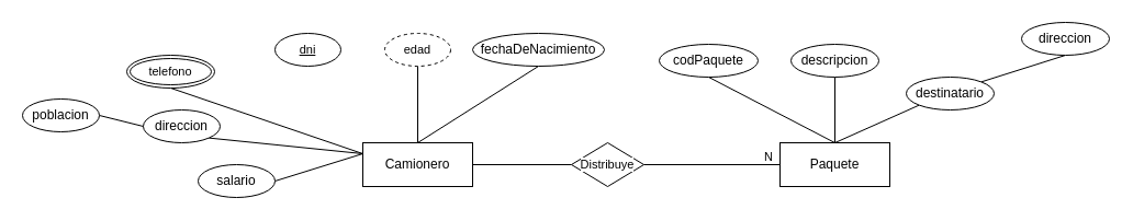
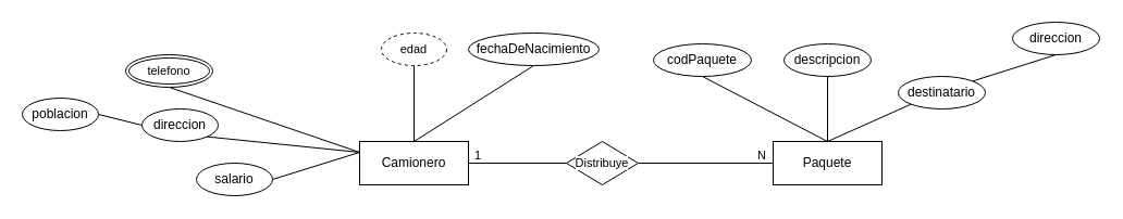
  <mxCell id="0" />
  <mxCell id="1" parent="0" />
  <mxCell id="2" style="edgeStyle=none;shape=connector;rounded=0;orthogonalLoop=1;jettySize=auto;html=1;exitX=0.5;exitY=0;exitDx=0;exitDy=0;strokeColor=default;align=center;verticalAlign=middle;fontFamily=Helvetica;fontSize=11;fontColor=default;labelBackgroundColor=default;endArrow=none;" edge="1" parent="1" source="5"><mxGeometry relative="1" as="geometry"><mxPoint x="380" y="60" as="targetPoint" /></mxGeometry></mxCell>
  <mxCell id="3" style="edgeStyle=none;shape=connector;rounded=0;orthogonalLoop=1;jettySize=auto;html=1;exitX=0.5;exitY=0;exitDx=0;exitDy=0;entryX=0.5;entryY=1;entryDx=0;entryDy=0;strokeColor=default;align=center;verticalAlign=middle;fontFamily=Helvetica;fontSize=11;fontColor=default;labelBackgroundColor=default;endArrow=none;" edge="1" parent="1" source="5" target="7"><mxGeometry relative="1" as="geometry" /></mxCell>
  <mxCell id="4" style="edgeStyle=none;shape=connector;rounded=0;orthogonalLoop=1;jettySize=auto;html=1;exitX=1;exitY=0.5;exitDx=0;exitDy=0;entryX=0;entryY=0.5;entryDx=0;entryDy=0;strokeColor=default;align=center;verticalAlign=middle;fontFamily=Helvetica;fontSize=11;fontColor=default;labelBackgroundColor=default;endArrow=none;" edge="1" parent="1" source="27" target="6"><mxGeometry relative="1" as="geometry" /></mxCell>
  <mxCell id="5" value="Camionero" style="whiteSpace=wrap;html=1;align=center;" vertex="1" parent="1"><mxGeometry x="330" y="130" width="100" height="40" as="geometry" /></mxCell>
  <mxCell id="6" value="Paquete" style="whiteSpace=wrap;html=1;align=center;" vertex="1" parent="1"><mxGeometry x="710" y="130" width="100" height="40" as="geometry" /></mxCell>
  <mxCell id="7" value="fechaDeNacimiento" style="ellipse;whiteSpace=wrap;html=1;align=center;" vertex="1" parent="1"><mxGeometry x="430" y="30" width="120" height="30" as="geometry" /></mxCell>
- <mxCell id="8" value="dni" style="ellipse;whiteSpace=wrap;html=1;align=center;fontStyle=4;fontFamily=Helvetica;fontSize=11;fontColor=default;labelBackgroundColor=default;" vertex="1" parent="1"><mxGeometry x="250" y="30" width="60" height="30" as="geometry" /></mxCell>
  <mxCell id="9" value="edad" style="ellipse;whiteSpace=wrap;html=1;align=center;dashed=1;fontFamily=Helvetica;fontSize=11;fontColor=default;labelBackgroundColor=default;" vertex="1" parent="1"><mxGeometry x="350" y="30" width="60" height="30" as="geometry" /></mxCell>
  <mxCell id="10" style="edgeStyle=none;shape=connector;rounded=0;orthogonalLoop=1;jettySize=auto;html=1;exitX=0.5;exitY=1;exitDx=0;exitDy=0;entryX=0;entryY=0.25;entryDx=0;entryDy=0;strokeColor=default;align=center;verticalAlign=middle;fontFamily=Helvetica;fontSize=11;fontColor=default;labelBackgroundColor=default;endArrow=none;" edge="1" parent="1" source="11" target="5"><mxGeometry relative="1" as="geometry" /></mxCell>
  <mxCell id="11" value="telefono" style="ellipse;shape=doubleEllipse;margin=3;whiteSpace=wrap;html=1;align=center;fontFamily=Helvetica;fontSize=11;fontColor=default;labelBackgroundColor=default;" vertex="1" parent="1"><mxGeometry x="115" y="50" width="80" height="30" as="geometry" /></mxCell>
  <mxCell id="12" style="edgeStyle=none;shape=connector;rounded=0;orthogonalLoop=1;jettySize=auto;html=1;exitX=1;exitY=1;exitDx=0;exitDy=0;entryX=0;entryY=0.25;entryDx=0;entryDy=0;strokeColor=default;align=center;verticalAlign=middle;fontFamily=Helvetica;fontSize=11;fontColor=default;labelBackgroundColor=default;endArrow=none;" edge="1" parent="1" source="13" target="5"><mxGeometry relative="1" as="geometry" /></mxCell>
  <mxCell id="13" value="direccion" style="ellipse;whiteSpace=wrap;html=1;align=center;" vertex="1" parent="1"><mxGeometry x="130" y="100" width="70" height="30" as="geometry" /></mxCell>
  <mxCell id="14" style="edgeStyle=none;shape=connector;rounded=0;orthogonalLoop=1;jettySize=auto;html=1;exitX=1;exitY=0.5;exitDx=0;exitDy=0;entryX=0;entryY=0.25;entryDx=0;entryDy=0;strokeColor=default;align=center;verticalAlign=middle;fontFamily=Helvetica;fontSize=11;fontColor=default;labelBackgroundColor=default;endArrow=none;" edge="1" parent="1" source="15" target="5"><mxGeometry relative="1" as="geometry" /></mxCell>
  <mxCell id="15" value="salario" style="ellipse;whiteSpace=wrap;html=1;align=center;" vertex="1" parent="1"><mxGeometry x="180" y="150" width="70" height="30" as="geometry" /></mxCell>
  <mxCell id="16" style="edgeStyle=none;shape=connector;rounded=0;orthogonalLoop=1;jettySize=auto;html=1;exitX=1;exitY=0.5;exitDx=0;exitDy=0;entryX=0;entryY=0.5;entryDx=0;entryDy=0;strokeColor=default;align=center;verticalAlign=middle;fontFamily=Helvetica;fontSize=11;fontColor=default;labelBackgroundColor=default;endArrow=none;" edge="1" parent="1" source="17" target="13"><mxGeometry relative="1" as="geometry" /></mxCell>
  <mxCell id="17" value="poblacion" style="ellipse;whiteSpace=wrap;html=1;align=center;" vertex="1" parent="1"><mxGeometry x="20" y="90" width="70" height="30" as="geometry" /></mxCell>
  <mxCell id="18" style="edgeStyle=none;shape=connector;rounded=0;orthogonalLoop=1;jettySize=auto;html=1;exitX=0.5;exitY=1;exitDx=0;exitDy=0;entryX=0.5;entryY=0;entryDx=0;entryDy=0;strokeColor=default;align=center;verticalAlign=middle;fontFamily=Helvetica;fontSize=11;fontColor=default;labelBackgroundColor=default;endArrow=none;" edge="1" parent="1" source="19" target="6"><mxGeometry relative="1" as="geometry" /></mxCell>
  <mxCell id="19" value="codPaquete" style="ellipse;whiteSpace=wrap;html=1;align=center;" vertex="1" parent="1"><mxGeometry x="600" y="40" width="90" height="30" as="geometry" /></mxCell>
  <mxCell id="20" style="edgeStyle=none;shape=connector;rounded=0;orthogonalLoop=1;jettySize=auto;html=1;exitX=0.5;exitY=1;exitDx=0;exitDy=0;strokeColor=default;align=center;verticalAlign=middle;fontFamily=Helvetica;fontSize=11;fontColor=default;labelBackgroundColor=default;endArrow=none;" edge="1" parent="1" source="21" target="6"><mxGeometry relative="1" as="geometry" /></mxCell>
  <mxCell id="21" value="descripcion" style="ellipse;whiteSpace=wrap;html=1;align=center;" vertex="1" parent="1"><mxGeometry x="720" y="40" width="80" height="30" as="geometry" /></mxCell>
  <mxCell id="22" style="edgeStyle=none;shape=connector;rounded=0;orthogonalLoop=1;jettySize=auto;html=1;exitX=0;exitY=1;exitDx=0;exitDy=0;entryX=0.5;entryY=0;entryDx=0;entryDy=0;strokeColor=default;align=center;verticalAlign=middle;fontFamily=Helvetica;fontSize=11;fontColor=default;labelBackgroundColor=default;endArrow=none;" edge="1" parent="1" source="24" target="6"><mxGeometry relative="1" as="geometry" /></mxCell>
  <mxCell id="23" style="edgeStyle=none;shape=connector;rounded=0;orthogonalLoop=1;jettySize=auto;html=1;exitX=1;exitY=0;exitDx=0;exitDy=0;entryX=0.5;entryY=1;entryDx=0;entryDy=0;strokeColor=default;align=center;verticalAlign=middle;fontFamily=Helvetica;fontSize=11;fontColor=default;labelBackgroundColor=default;endArrow=none;" edge="1" parent="1" source="24" target="25"><mxGeometry relative="1" as="geometry" /></mxCell>
  <mxCell id="24" value="destinatario" style="ellipse;whiteSpace=wrap;html=1;align=center;" vertex="1" parent="1"><mxGeometry x="825" y="70" width="80" height="30" as="geometry" /></mxCell>
  <mxCell id="25" value="direccion" style="ellipse;whiteSpace=wrap;html=1;align=center;" vertex="1" parent="1"><mxGeometry x="930" y="20" width="80" height="30" as="geometry" /></mxCell>
  <mxCell id="26" value="" style="edgeStyle=none;shape=connector;rounded=0;orthogonalLoop=1;jettySize=auto;html=1;exitX=1;exitY=0.5;exitDx=0;exitDy=0;entryX=0;entryY=0.5;entryDx=0;entryDy=0;strokeColor=default;align=center;verticalAlign=middle;fontFamily=Helvetica;fontSize=11;fontColor=default;labelBackgroundColor=default;endArrow=none;" edge="1" parent="1" source="5" target="27"><mxGeometry relative="1" as="geometry"><mxPoint x="430" y="150" as="sourcePoint" /><mxPoint x="710" y="150" as="targetPoint" /></mxGeometry></mxCell>
  <mxCell id="27" value="Distribuye" style="shape=rhombus;perimeter=rhombusPerimeter;whiteSpace=wrap;html=1;align=center;fontFamily=Helvetica;fontSize=11;fontColor=default;labelBackgroundColor=default;" vertex="1" parent="1"><mxGeometry x="520" y="130" width="66" height="40" as="geometry" /></mxCell>
  <mxCell id="28" value="N" style="text;strokeColor=none;fillColor=none;spacingLeft=4;spacingRight=4;overflow=hidden;rotatable=0;points=[[0,0.5],[1,0.5]];portConstraint=eastwest;fontSize=11;whiteSpace=wrap;html=1;fontFamily=Helvetica;fontColor=default;labelBackgroundColor=default;" vertex="1" parent="1"><mxGeometry x="690" y="130" width="40" height="30" as="geometry" /></mxCell>
  <mxCell id="29" value="N" style="text;strokeColor=none;fillColor=none;spacingLeft=4;spacingRight=4;overflow=hidden;rotatable=0;points=[[0,0.5],[1,0.5]];portConstraint=eastwest;fontSize=11;whiteSpace=wrap;html=1;fontFamily=Helvetica;fontColor=default;labelBackgroundColor=default;" vertex="1" parent="1"><mxGeometry x="690" y="130" width="40" height="30" as="geometry" /></mxCell>
+ <mxCell id="30" value="1" style="text;strokeColor=none;fillColor=none;spacingLeft=4;spacingRight=4;overflow=hidden;rotatable=0;points=[[0,0.5],[1,0.5]];portConstraint=eastwest;fontSize=11;whiteSpace=wrap;html=1;fontFamily=Helvetica;fontColor=default;labelBackgroundColor=default;" vertex="1" parent="1"><mxGeometry x="430" y="130" width="40" height="30" as="geometry" /></mxCell>
